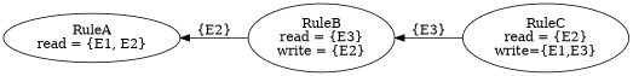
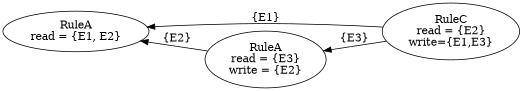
  digraph {
    rankdir=RL
    n1 [label="RuleA\nread = {E1, E2}"]
-   n2 [label="RuleB\nread = {E3}\nwrite = {E2}"]
+   n2 [label="RuleA\nread = {E3}\nwrite = {E2}"]
    n3 [label="RuleC\nread = {E2}\nwrite={E1,E3}"]
    n2 -> n1 [label="{E2}"]
+   n3 -> n1 [label="{E1}"]
    n3 -> n2 [label="{E3}"]
  }
